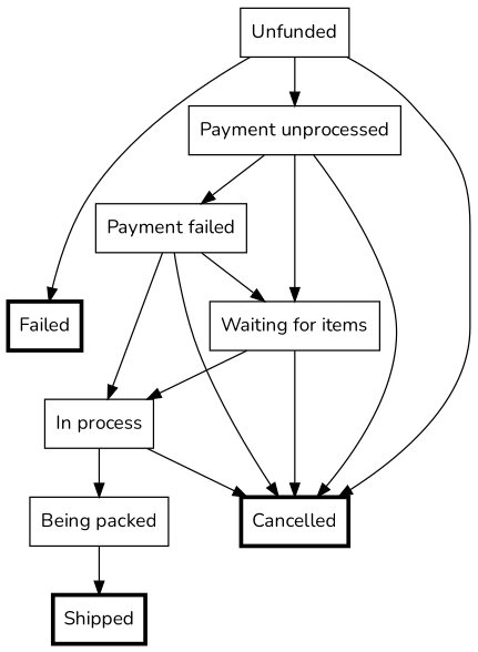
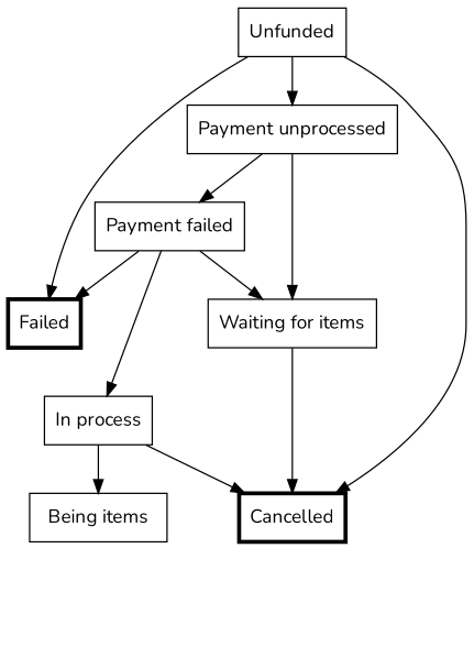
  digraph {
    fontname=Nunito
    rankdir=TB
    node [fontname=Nunito penwidth=1 shape=box]
    edge [fontname=Nunito]
    Failed [penwidth=3]
-   Shipped [penwidth=3]
    Cancelled [penwidth=3]
    Unfunded
    "Payment unprocessed"
    "Waiting for items"
    "Payment failed"
    "In process"
-   "Being packed"
+   "Being packed" [label="Being items"]
    Unfunded -> Failed
    Unfunded -> Cancelled
    Unfunded -> "Payment unprocessed"
-   "Payment unprocessed" -> Cancelled
    "Payment unprocessed" -> "Waiting for items"
    "Payment unprocessed" -> "Payment failed"
    "Waiting for items" -> Cancelled
-   "Waiting for items" -> "In process"
-   "Payment failed" -> Cancelled
+   "Payment failed" -> Failed
    "Payment failed" -> "Waiting for items"
    "Payment failed" -> "In process"
    "In process" -> Cancelled
    "In process" -> "Being packed"
-   "Being packed" -> Shipped
  }
